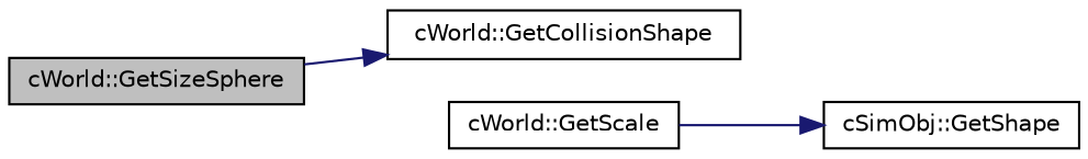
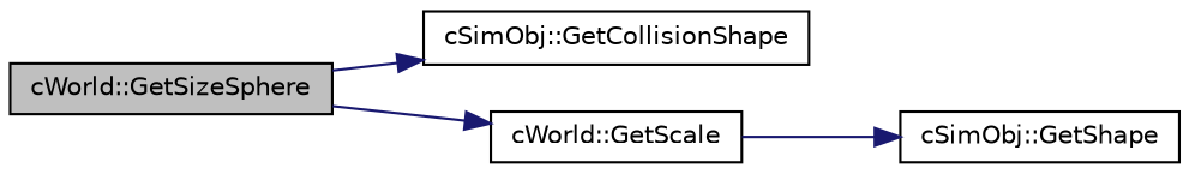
  digraph {
    rankdir=LR
    node [color=black fillcolor=white fontname=Helvetica fontsize=10 shape=record style=filled]
    edge [color=midnightblue fontname=Helvetica fontsize=10 labelfontname=Helvetica labelfontsize=10 style=solid]
    n1 [fillcolor=grey75 fontcolor=black height=0.2 label="cWorld::GetSizeSphere" width=0.4]
-   n2 [height=0.2 label="cWorld::GetCollisionShape" width=0.4]
+   n2 [height=0.2 label="cSimObj::GetCollisionShape" width=0.4]
    n3 [height=0.2 label="cWorld::GetScale" width=0.4]
    n4 [height=0.2 label="cSimObj::GetShape" width=0.4]
    n1 -> n2
+   n1 -> n3
    n3 -> n4
  }
